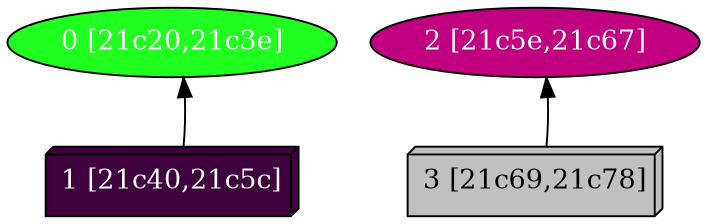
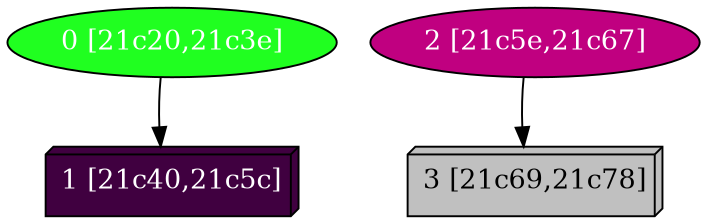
  digraph {
    fontname="DejaVu Serif"
    node [fontcolor="#ffffff" fontname="DejaVu Serif" shape=oval style=filled]
    edge [fontname="DejaVu Serif"]
    n1 [fillcolor="#20FF20" label="0 [21c20,21c3e]"]
    n2 [fillcolor="#400040" label="1 [21c40,21c5c]" shape=box3d]
    n3 [fillcolor="#C00080" label="2 [21c5e,21c67]"]
    n4 [fillcolor="#C0C0C0" fontcolor="#000000" label="3 [21c69,21c78]" shape=box3d]
-   n2 -> n1
-   n4 -> n3
+   n1 -> n2
+   n3 -> n4
  }
